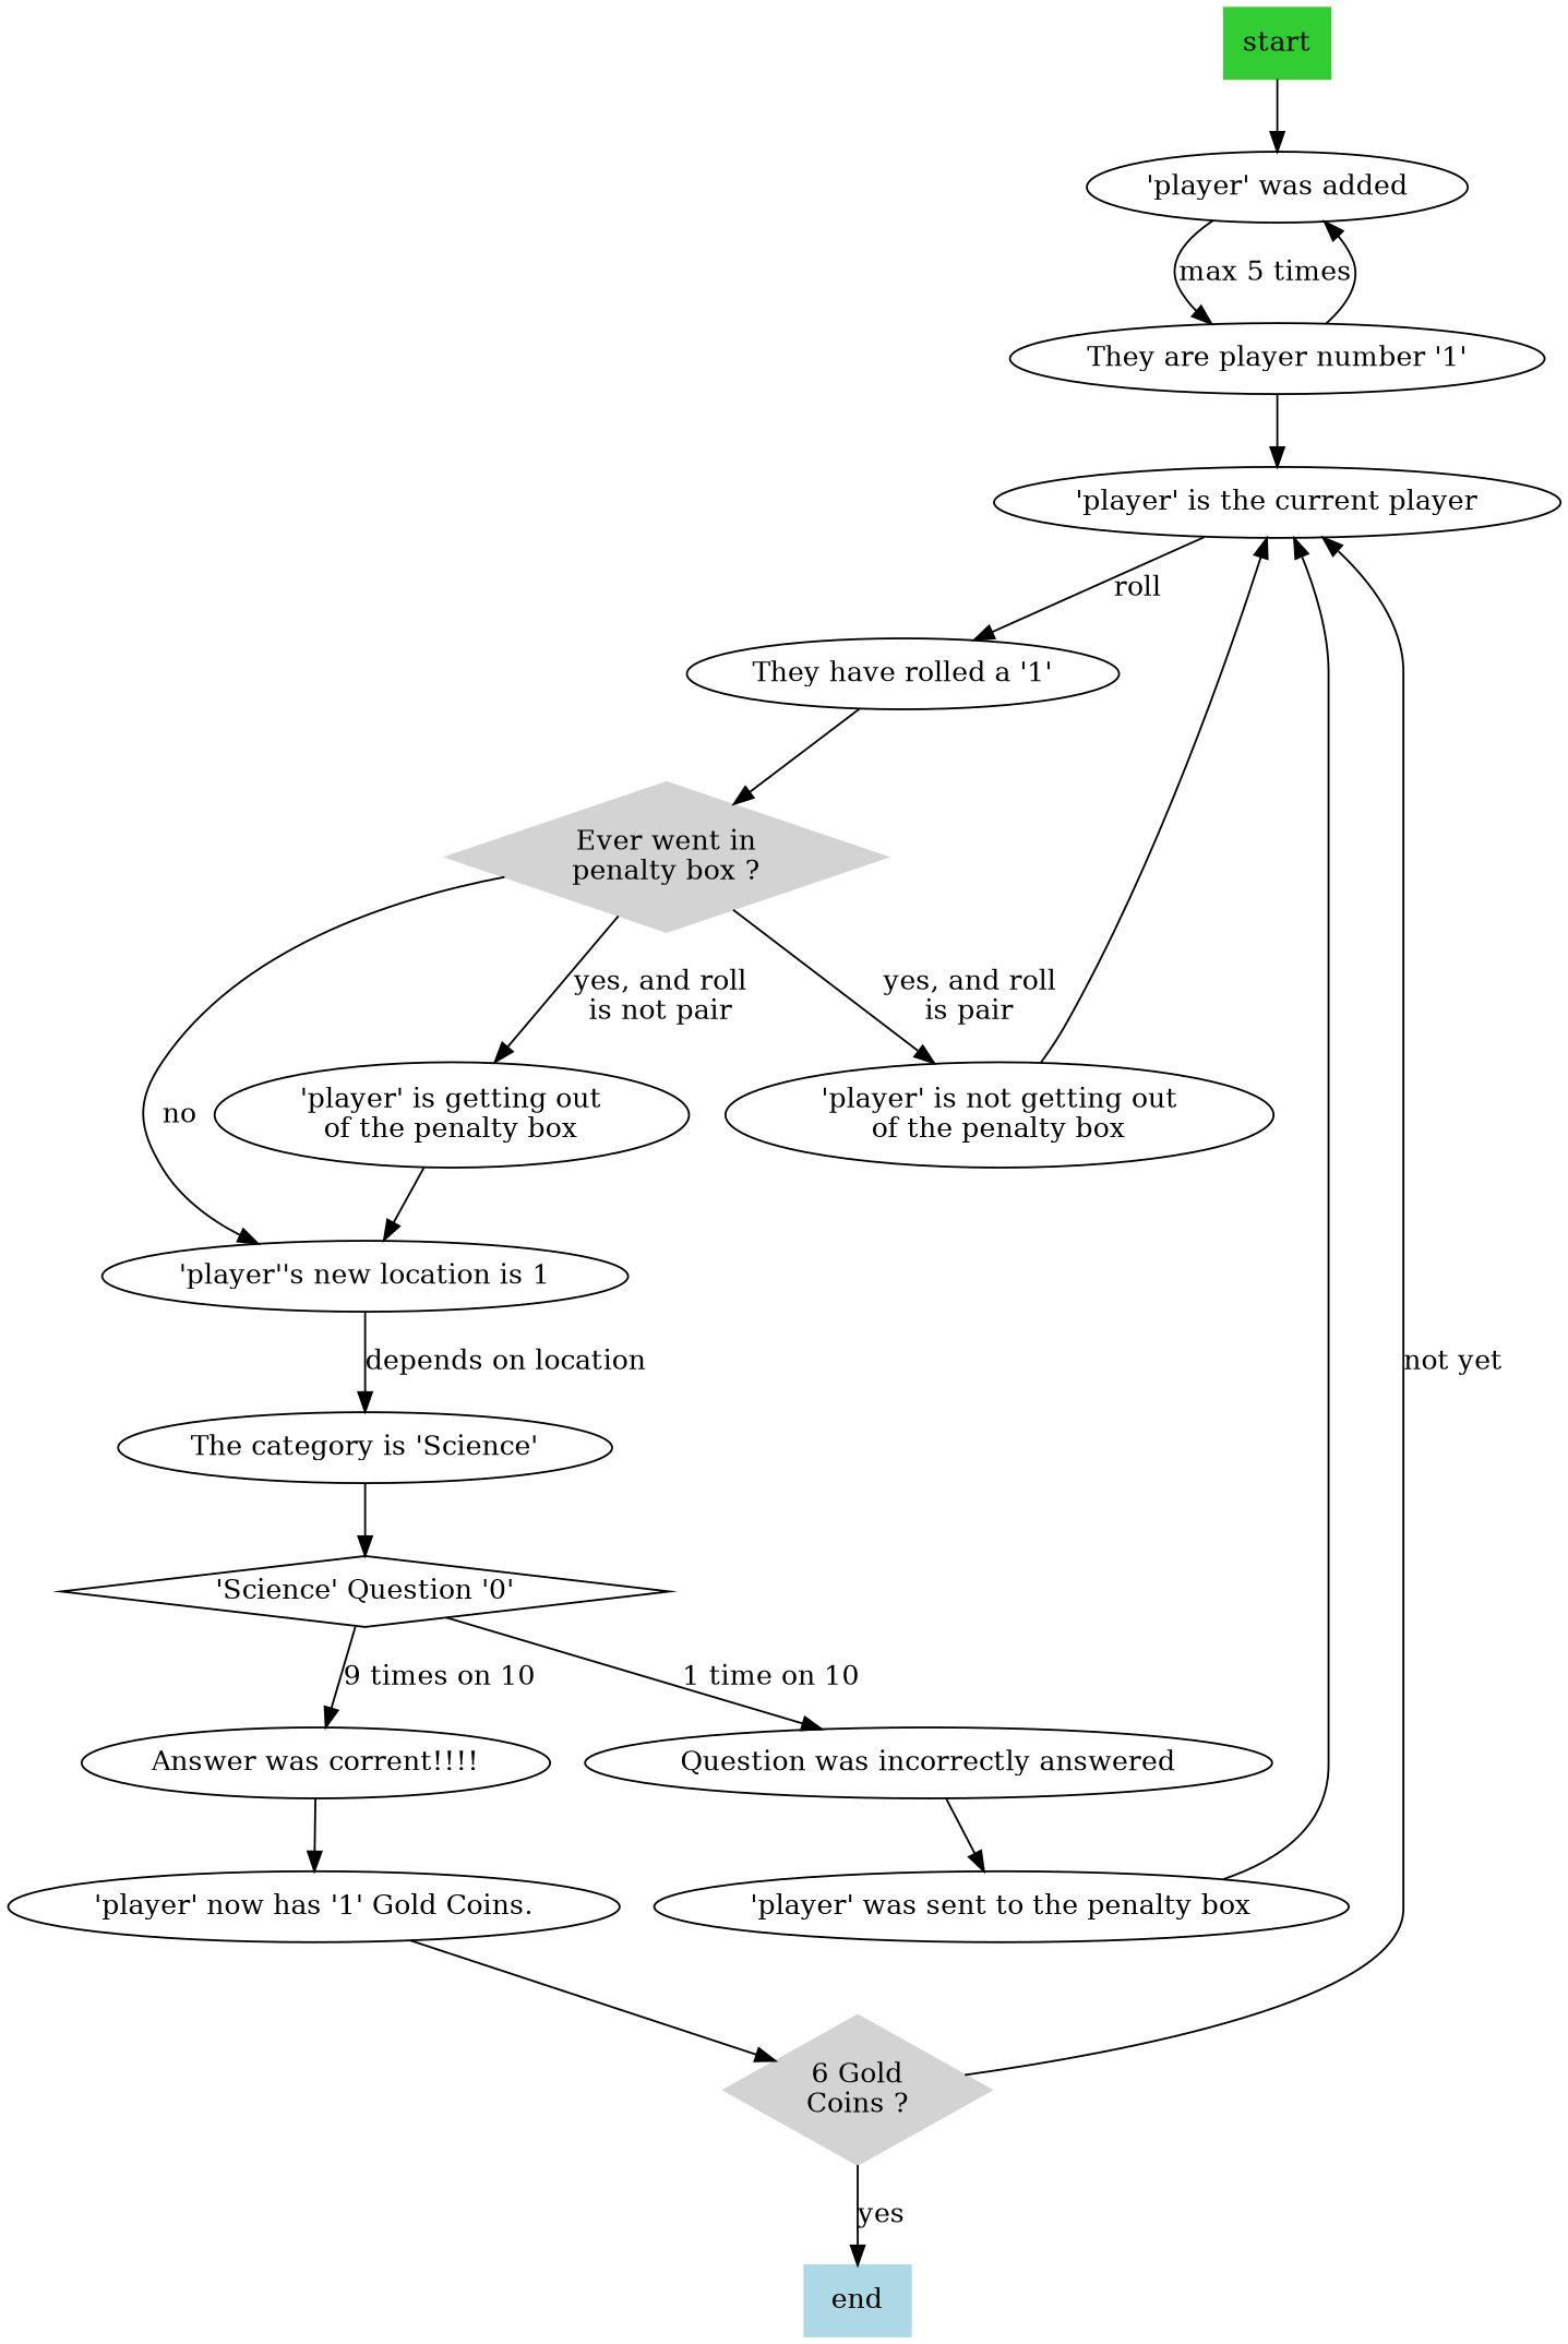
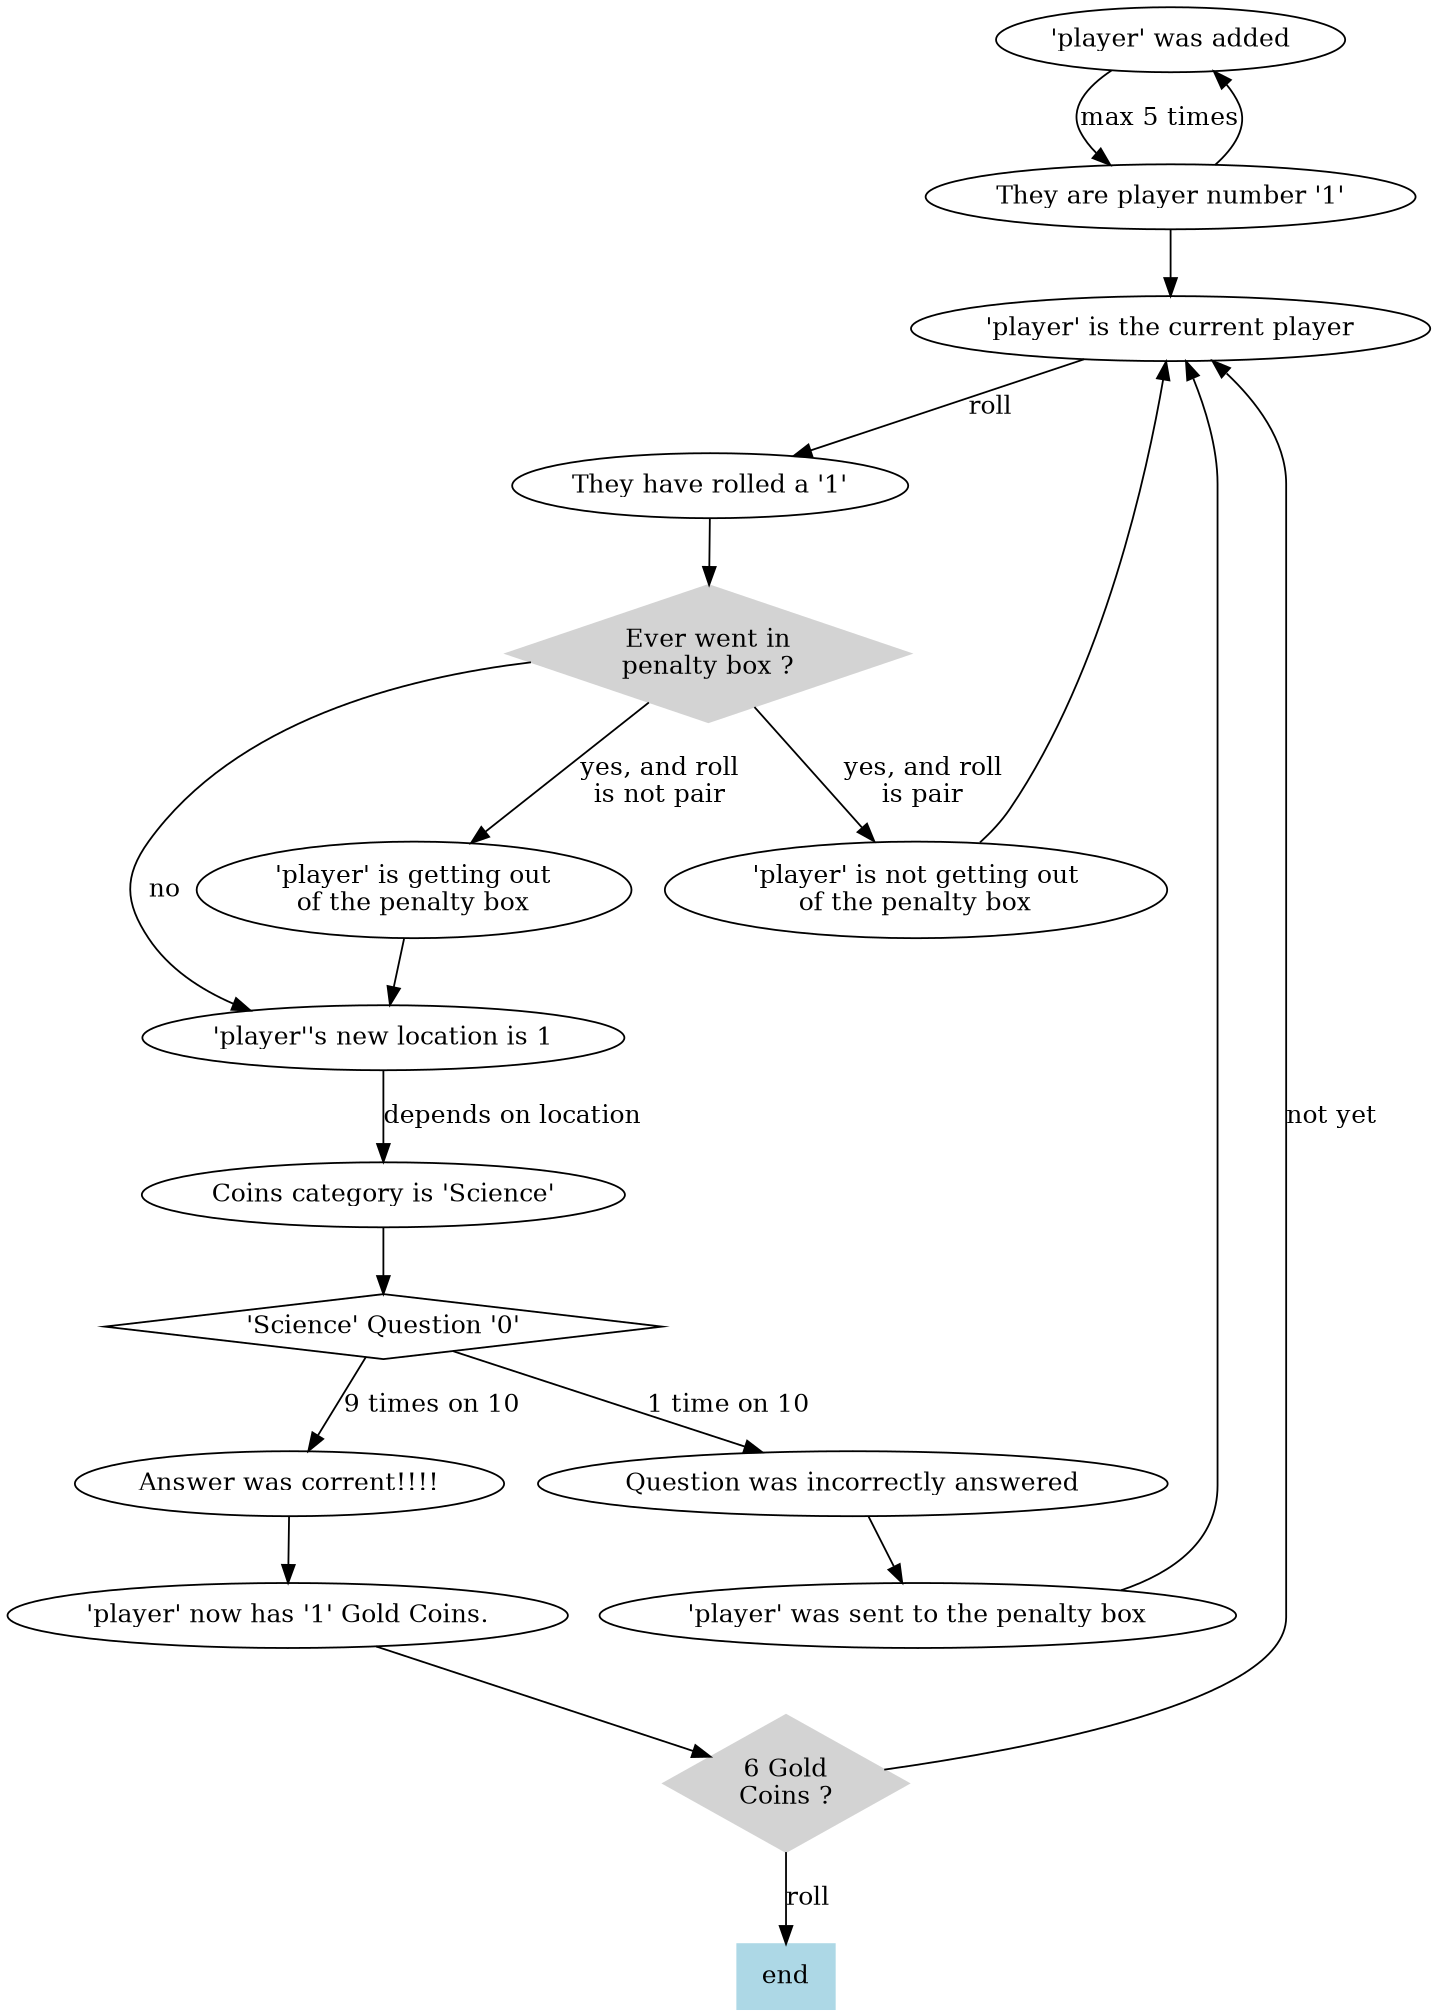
  digraph {
-   start [color=limegreen shape=rectangle style=filled]
    "'player' was added"
    "They are player number '1'"
    "'player' is the current player"
    "They have rolled a '1'"
    "Ever went in\npenalty box ?" [color=lightgrey shape=diamond style=filled]
    "'player''s new location is 1"
    "'player' is getting out\nof the penalty box"
    "'player' is not getting out\nof the penalty box"
-   "The category is 'Science'"
+   "The category is 'Science'" [label="Coins category is 'Science'"]
    "'Science' Question '0'" [shape=diamond]
    "Answer was corrent!!!!"
    "Question was incorrectly answered"
    "'player' now has '1' Gold Coins."
    "'player' was sent to the penalty box"
    "6 Gold\nCoins ?" [color=lightgrey shape=diamond style=filled]
    end [color=lightblue shape=rectangle style=filled]
-   start -> "'player' was added"
    "'player' was added" -> "They are player number '1'" [label="max 5 times"]
    "They are player number '1'" -> "'player' was added"
    "They are player number '1'" -> "'player' is the current player"
    "'player' is the current player" -> "They have rolled a '1'" [label=roll]
    "They have rolled a '1'" -> "Ever went in\npenalty box ?"
    "Ever went in\npenalty box ?" -> "'player''s new location is 1" [label=no]
    "Ever went in\npenalty box ?" -> "'player' is getting out\nof the penalty box" [label="yes, and roll\nis not pair"]
    "Ever went in\npenalty box ?" -> "'player' is not getting out\nof the penalty box" [label="yes, and roll\nis pair"]
    "'player''s new location is 1" -> "The category is 'Science'" [label="depends on location"]
    "'player' is getting out\nof the penalty box" -> "'player''s new location is 1"
    "'player' is not getting out\nof the penalty box" -> "'player' is the current player"
    "The category is 'Science'" -> "'Science' Question '0'"
    "'Science' Question '0'" -> "Answer was corrent!!!!" [label="9 times on 10"]
    "'Science' Question '0'" -> "Question was incorrectly answered" [label="1 time on 10"]
    "Answer was corrent!!!!" -> "'player' now has '1' Gold Coins."
    "Question was incorrectly answered" -> "'player' was sent to the penalty box"
    "'player' now has '1' Gold Coins." -> "6 Gold\nCoins ?"
    "'player' was sent to the penalty box" -> "'player' is the current player"
    "6 Gold\nCoins ?" -> "'player' is the current player" [label="not yet"]
-   "6 Gold\nCoins ?" -> end [label=yes]
+   "6 Gold\nCoins ?" -> end [label=roll]
  }
